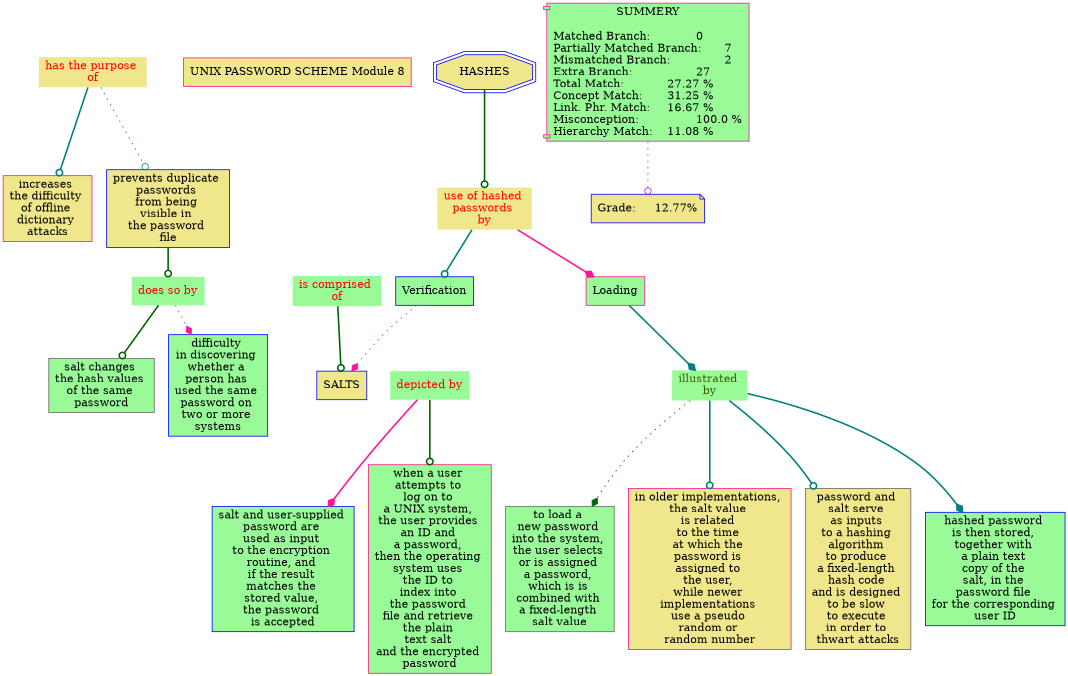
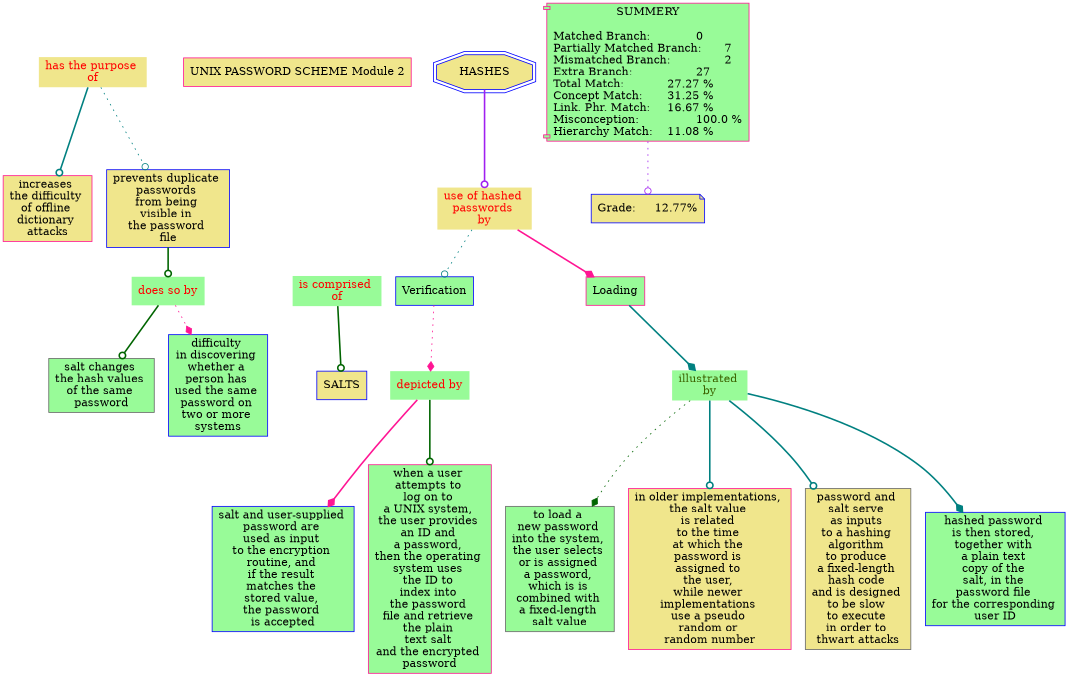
  digraph {
    node [Gsplines=true color=blue fillcolor=palegreen shape=rect style=filled]
    edge [arrowhead=odot color=teal constraint=true style=bold]
    n1 [color=deeppink fillcolor=khaki label="increases \nthe difficulty \nof offline \ndictionary \nattacks"]
-   n2 [color=deeppink fillcolor=khaki label="UNIX PASSWORD SCHEME Module 8"]
+   n2 [color=deeppink fillcolor=khaki label="UNIX PASSWORD SCHEME Module 2"]
    n3 [color=gray40 fontcolor=red label="is comprised \nof" shape=none]
    n4 [fillcolor=khaki label=SALTS]
    n5 [color=deeppink fillcolor=khaki fontcolor=red label="has the purpose \nof" shape=none]
    n6 [fillcolor=khaki label="prevents duplicate \npasswords \nfrom being \nvisible in \nthe password \nfile"]
    n7 [fillcolor=khaki label=HASHES shape=doubleoctagon]
    n8 [color=gray40 fillcolor=khaki fontcolor=red label="use of hashed \npasswords \nby" shape=none]
    n9 [color=deeppink label=Loading]
    n10 [label=Verification]
    n11 [color=gray40 fontcolor="#3B6300" label="illustrated \nby" shape=none]
    n12 [color=gray40 fillcolor=khaki label="password and \nsalt serve \nas inputs \nto a hashing \nalgorithm \nto produce \na fixed-length \nhash code \nand is designed \nto be slow \nto execute \nin order to \nthwart attacks\n"]
    n13 [label="hashed password \nis then stored, \ntogether with \na plain text \ncopy of the \nsalt, in the \npassword file \nfor the corresponding \nuser ID"]
    n14 [color=gray40 label="to load a \nnew password \ninto the system, \nthe user selects \nor is assigned \na password, \nwhich is is \ncombined with \na fixed-length \nsalt value\n"]
    n15 [color=deeppink fillcolor=khaki label="in older implementations, \nthe salt value \nis related \nto the time \nat which the \npassword is \nassigned to \nthe user, \nwhile newer \nimplementations \nuse a pseudo \nrandom or \nrandom number\n"]
    n16 [fontcolor=red label="does so by\n" shape=none]
    n17 [color=gray40 label="salt changes \nthe hash values \nof the same \npassword"]
    n18 [label="difficulty \nin discovering \nwhether a \nperson has \nused the same \npassword on \ntwo or more \nsystems"]
    n19 [fontcolor=red label="depicted by\n" shape=none]
    n20 [label="salt and user-supplied \npassword are \nused as input \nto the encryption \nroutine, and \nif the result \nmatches the \nstored value, \nthe password \nis accepted\n"]
    n21 [color=deeppink label="when a user \nattempts to \nlog on to \na UNIX system, \nthe user provides \nan ID and \na password, \nthen the operating \nsystem uses \nthe ID to \nindex into \nthe password \nfile and retrieve \nthe plain \ntext salt \nand the encrypted \npassword"]
    n22 [color=deeppink label="SUMMERY\n\nMatched Branch:		0\lPartially Matched Branch:	7\lMismatched Branch:		2\lExtra Branch:			27\lTotal Match:		27.27 %\lConcept Match:	31.25 %\lLink. Phr. Match:	16.67 %\lMisconception:		100.0 %\lHierarchy Match:	11.08 %\l" shape=component]
    n23 [fillcolor=khaki label="Grade:	12.77%" shape=note]
    n3 -> n4 [color=darkgreen]
    n5 -> n1
    n5 -> n6 [style=dotted]
    n6 -> n16 [color=darkgreen]
-   n7 -> n8 [color=darkgreen]
+   n7 -> n8 [color=purple]
    n8 -> n9 [arrowhead=diamond color=deeppink]
-   n8 -> n10
+   n8 -> n10 [style=dotted]
    n9 -> n11 [arrowhead=diamond]
-   n10 -> n4 [arrowhead=diamond color=deeppink style=dotted]
+   n10 -> n19 [arrowhead=diamond color=deeppink style=dotted]
    n11 -> n12
    n11 -> n13 [arrowhead=diamond]
    n11 -> n14 [arrowhead=diamond color=darkgreen style=dotted]
    n11 -> n15
    n16 -> n17 [color=darkgreen]
    n16 -> n18 [arrowhead=diamond color=deeppink style=dotted]
    n19 -> n20 [arrowhead=diamond color=deeppink]
    n19 -> n21 [color=darkgreen]
    n22 -> n23 [color=purple style=dotted]
  }
